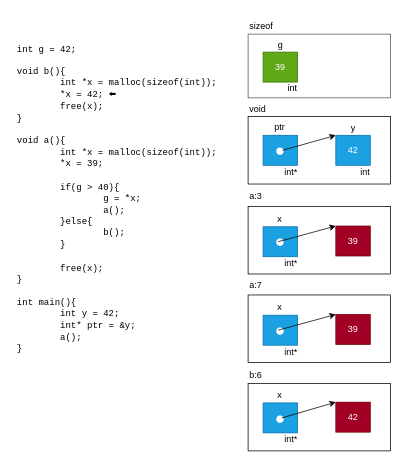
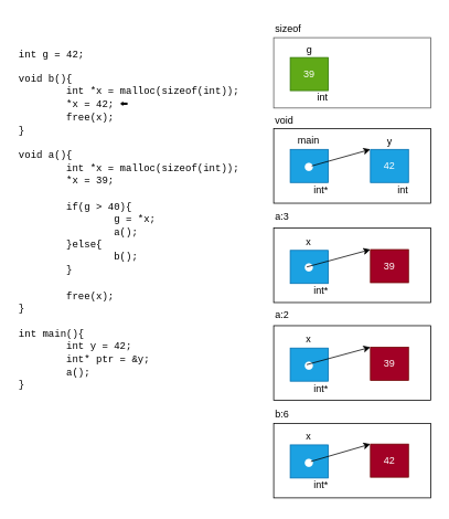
  <mxCell id="0" />
  <mxCell id="1" parent="0" />
  <mxCell id="2" value="" style="rounded=0;whiteSpace=wrap;html=1;strokeColor=light-dark(#000000,#575757);" vertex="1" parent="1"><mxGeometry x="330" y="155" width="190" height="90" as="geometry" /></mxCell>
  <mxCell id="3" value="" style="rounded=0;whiteSpace=wrap;html=1;strokeColor=#575757;" vertex="1" parent="1"><mxGeometry x="330" y="45" width="190" height="85" as="geometry" /></mxCell>
  <mxCell id="4" value="sizeof" style="text;html=1;align=left;verticalAlign=middle;resizable=0;points=[];autosize=1;strokeColor=none;fillColor=none;" vertex="1" parent="1"><mxGeometry x="330" y="20" width="60" height="30" as="geometry" /></mxCell>
  <mxCell id="5" value="void" style="text;html=1;align=left;verticalAlign=middle;resizable=0;points=[];autosize=1;strokeColor=none;fillColor=none;" vertex="1" parent="1"><mxGeometry x="330" y="130" width="50" height="30" as="geometry" /></mxCell>
  <mxCell id="6" value="" style="group" vertex="1" connectable="0" parent="1"><mxGeometry x="350" y="45" width="59" height="88" as="geometry" /></mxCell>
  <mxCell id="7" value="g" style="text;html=1;align=center;verticalAlign=middle;resizable=0;points=[];autosize=1;strokeColor=none;fillColor=none;" vertex="1" parent="6"><mxGeometry x="8" width="30" height="30" as="geometry" /></mxCell>
  <mxCell id="8" value="" style="group" vertex="1" connectable="0" parent="6"><mxGeometry y="24" width="59" height="64" as="geometry" /></mxCell>
  <mxCell id="9" value="39" style="rounded=0;whiteSpace=wrap;html=1;fillColor=#60a917;fontColor=#ffffff;strokeColor=#2D7600;" vertex="1" parent="8"><mxGeometry width="46" height="40" as="geometry" /></mxCell>
  <mxCell id="10" value="int" style="text;html=1;align=center;verticalAlign=middle;resizable=0;points=[];autosize=1;strokeColor=none;fillColor=none;" vertex="1" parent="8"><mxGeometry x="19" y="34" width="40" height="30" as="geometry" /></mxCell>
  <mxCell id="11" value="" style="group" vertex="1" connectable="0" parent="1"><mxGeometry x="350" y="155" width="57" height="89" as="geometry" /></mxCell>
  <mxCell id="12" value="&lt;font style=&quot;font-size: 23px;&quot;&gt;●&lt;/font&gt;" style="rounded=0;whiteSpace=wrap;html=1;fillColor=#1ba1e2;fontColor=#ffffff;strokeColor=#006EAF;" vertex="1" parent="11"><mxGeometry y="25" width="46" height="40" as="geometry" /></mxCell>
- <mxCell id="13" value="ptr" style="text;html=1;align=center;verticalAlign=middle;resizable=0;points=[];autosize=1;strokeColor=none;fillColor=none;" vertex="1" parent="11"><mxGeometry x="2" width="40" height="30" as="geometry" /></mxCell>
+ <mxCell id="13" value="main" style="text;html=1;align=center;verticalAlign=middle;resizable=0;points=[];autosize=1;strokeColor=none;fillColor=none;" vertex="1" parent="11"><mxGeometry x="2" width="40" height="30" as="geometry" /></mxCell>
  <mxCell id="14" value="int*" style="text;html=1;align=center;verticalAlign=middle;resizable=0;points=[];autosize=1;strokeColor=none;fillColor=none;" vertex="1" parent="11"><mxGeometry x="17" y="59" width="40" height="30" as="geometry" /></mxCell>
  <mxCell id="15" value="" style="endArrow=classic;html=1;rounded=0;entryX=0;entryY=0;entryDx=0;entryDy=0;" edge="1" parent="1" target="19"><mxGeometry width="50" height="50" relative="1" as="geometry"><mxPoint x="376" y="200" as="sourcePoint" /><mxPoint x="420" y="170" as="targetPoint" /></mxGeometry></mxCell>
  <mxCell id="16" value="" style="group" vertex="1" connectable="0" parent="1"><mxGeometry x="447" y="156" width="59" height="88" as="geometry" /></mxCell>
  <mxCell id="17" value="y" style="text;html=1;align=center;verticalAlign=middle;resizable=0;points=[];autosize=1;strokeColor=none;fillColor=none;" vertex="1" parent="16"><mxGeometry x="8" width="30" height="30" as="geometry" /></mxCell>
  <mxCell id="18" value="" style="group" vertex="1" connectable="0" parent="16"><mxGeometry y="24" width="59" height="64" as="geometry" /></mxCell>
  <mxCell id="19" value="42" style="rounded=0;whiteSpace=wrap;html=1;fillColor=#1ba1e2;fontColor=#ffffff;strokeColor=#006EAF;" vertex="1" parent="18"><mxGeometry width="46" height="40" as="geometry" /></mxCell>
  <mxCell id="20" value="int" style="text;html=1;align=center;verticalAlign=middle;resizable=0;points=[];autosize=1;strokeColor=none;fillColor=none;" vertex="1" parent="18"><mxGeometry x="19" y="34" width="40" height="30" as="geometry" /></mxCell>
  <mxCell id="21" value="" style="rounded=0;whiteSpace=wrap;html=1;strokeColor=light-dark(#000000,#575757);" vertex="1" parent="1"><mxGeometry x="330" y="275" width="190" height="90" as="geometry" /></mxCell>
  <mxCell id="22" value="a:3" style="text;html=1;align=left;verticalAlign=middle;resizable=0;points=[];autosize=1;strokeColor=none;fillColor=none;" vertex="1" parent="1"><mxGeometry x="330" y="247" width="40" height="30" as="geometry" /></mxCell>
  <mxCell id="23" value="b:6" style="text;html=1;align=left;verticalAlign=middle;resizable=0;points=[];autosize=1;strokeColor=none;fillColor=none;" vertex="1" parent="1"><mxGeometry x="330" y="485" width="40" height="30" as="geometry" /></mxCell>
  <mxCell id="24" value="" style="rounded=0;whiteSpace=wrap;html=1;strokeColor=light-dark(#000000,#575757);" vertex="1" parent="1"><mxGeometry x="330" y="511" width="190" height="90" as="geometry" /></mxCell>
  <mxCell id="25" value="" style="group" vertex="1" connectable="0" parent="1"><mxGeometry x="350" y="277" width="57" height="89" as="geometry" /></mxCell>
  <mxCell id="26" value="&lt;font style=&quot;font-size: 23px;&quot;&gt;●&lt;/font&gt;" style="rounded=0;whiteSpace=wrap;html=1;fillColor=#1ba1e2;fontColor=#ffffff;strokeColor=#006EAF;" vertex="1" parent="25"><mxGeometry y="25" width="46" height="40" as="geometry" /></mxCell>
  <mxCell id="27" value="x" style="text;html=1;align=center;verticalAlign=middle;resizable=0;points=[];autosize=1;strokeColor=none;fillColor=none;" vertex="1" parent="25"><mxGeometry x="7" width="30" height="30" as="geometry" /></mxCell>
  <mxCell id="28" value="int*" style="text;html=1;align=center;verticalAlign=middle;resizable=0;points=[];autosize=1;strokeColor=none;fillColor=none;" vertex="1" parent="25"><mxGeometry x="17" y="59" width="40" height="30" as="geometry" /></mxCell>
  <mxCell id="29" value="" style="group" vertex="1" connectable="0" parent="1"><mxGeometry x="447" y="277" width="64" height="93" as="geometry" /></mxCell>
  <mxCell id="30" value="" style="group" vertex="1" connectable="0" parent="29"><mxGeometry y="24" width="64" height="69" as="geometry" /></mxCell>
  <mxCell id="31" value="39" style="rounded=0;whiteSpace=wrap;html=1;fillColor=#a20025;fontColor=#ffffff;strokeColor=#6F0000;" vertex="1" parent="30"><mxGeometry width="46" height="40" as="geometry" /></mxCell>
  <mxCell id="32" value="" style="endArrow=classic;html=1;rounded=0;entryX=0;entryY=0;entryDx=0;entryDy=0;" edge="1" parent="1" target="31"><mxGeometry width="50" height="50" relative="1" as="geometry"><mxPoint x="370" y="322" as="sourcePoint" /><mxPoint x="442" y="307" as="targetPoint" /></mxGeometry></mxCell>
  <mxCell id="33" value="" style="group" vertex="1" connectable="0" parent="1"><mxGeometry x="350" y="512" width="57" height="89" as="geometry" /></mxCell>
  <mxCell id="34" value="&lt;font style=&quot;font-size: 23px;&quot;&gt;●&lt;/font&gt;" style="rounded=0;whiteSpace=wrap;html=1;fillColor=#1ba1e2;fontColor=#ffffff;strokeColor=#006EAF;" vertex="1" parent="33"><mxGeometry y="25" width="46" height="40" as="geometry" /></mxCell>
  <mxCell id="35" value="x" style="text;html=1;align=center;verticalAlign=middle;resizable=0;points=[];autosize=1;strokeColor=none;fillColor=none;" vertex="1" parent="33"><mxGeometry x="7" width="30" height="30" as="geometry" /></mxCell>
  <mxCell id="36" value="int*" style="text;html=1;align=center;verticalAlign=middle;resizable=0;points=[];autosize=1;strokeColor=none;fillColor=none;" vertex="1" parent="33"><mxGeometry x="17" y="59" width="40" height="30" as="geometry" /></mxCell>
  <mxCell id="37" value="" style="group" vertex="1" connectable="0" parent="1"><mxGeometry x="447" y="512" width="64" height="93" as="geometry" /></mxCell>
  <mxCell id="38" value="" style="group" vertex="1" connectable="0" parent="37"><mxGeometry y="24" width="64" height="69" as="geometry" /></mxCell>
  <mxCell id="39" value="42" style="rounded=0;whiteSpace=wrap;html=1;fillColor=#a20025;fontColor=#ffffff;strokeColor=#6F0000;" vertex="1" parent="38"><mxGeometry width="46" height="40" as="geometry" /></mxCell>
  <mxCell id="40" value="" style="endArrow=classic;html=1;rounded=0;entryX=0;entryY=0;entryDx=0;entryDy=0;" edge="1" parent="1" target="39"><mxGeometry width="50" height="50" relative="1" as="geometry"><mxPoint x="375" y="557" as="sourcePoint" /><mxPoint x="447" y="542" as="targetPoint" /></mxGeometry></mxCell>
  <mxCell id="41" value="&lt;font face=&quot;Courier New&quot;&gt;int g = 42;&lt;/font&gt;&lt;div&gt;&lt;br&gt;&lt;/div&gt;&lt;div&gt;&lt;div&gt;&lt;font face=&quot;Courier New&quot;&gt;void b(){&lt;/font&gt;&lt;/div&gt;&lt;div&gt;&lt;font face=&quot;Courier New&quot;&gt;&lt;span style=&quot;white-space-collapse: preserve;&quot;&gt;&#09;&lt;/span&gt;&lt;span style=&quot;background-color: transparent; color: light-dark(rgb(0, 0, 0), rgb(255, 255, 255));&quot;&gt;int *x = malloc(sizeof(int));&lt;/span&gt;&lt;br&gt;&lt;/font&gt;&lt;/div&gt;&lt;div&gt;&lt;font face=&quot;Courier New&quot;&gt;&lt;span style=&quot;white-space-collapse: preserve;&quot;&gt;&#09;&lt;/span&gt;*x = 42;&amp;nbsp;&lt;/font&gt;&lt;span style=&quot;font-family: &amp;quot;Courier New&amp;quot;; background-color: transparent; color: light-dark(rgb(0, 0, 0), rgb(255, 255, 255));&quot;&gt;⬅️&lt;/span&gt;&lt;/div&gt;&lt;div&gt;&lt;font face=&quot;Courier New&quot;&gt;&lt;span style=&quot;white-space-collapse: preserve;&quot;&gt;&#09;&lt;/span&gt;free(x);&lt;/font&gt;&lt;span style=&quot;font-family: &amp;quot;Courier New&amp;quot;; background-color: transparent; color: light-dark(rgb(0, 0, 0), rgb(255, 255, 255));&quot;&gt;&amp;nbsp;&lt;/span&gt;&lt;/div&gt;&lt;div&gt;&lt;font face=&quot;Courier New&quot;&gt;}&lt;/font&gt;&lt;/div&gt;&lt;/div&gt;&lt;div&gt;&lt;font face=&quot;Courier New&quot;&gt;&lt;br&gt;&lt;/font&gt;&lt;/div&gt;&lt;div&gt;&lt;font face=&quot;Courier New&quot;&gt;void a(){&lt;/font&gt;&lt;/div&gt;&lt;div&gt;&lt;font face=&quot;Courier New&quot;&gt;&lt;span style=&quot;white-space: pre;&quot;&gt;&#09;&lt;/span&gt;int *x&lt;/font&gt;&lt;span style=&quot;font-family: &amp;quot;Courier New&amp;quot;; background-color: transparent; color: light-dark(rgb(0, 0, 0), rgb(255, 255, 255));&quot;&gt;&amp;nbsp;= malloc(sizeof(int));&lt;/span&gt;&lt;/div&gt;&lt;div&gt;&lt;font face=&quot;Courier New&quot;&gt;&lt;span style=&quot;white-space: pre;&quot;&gt;&#09;&lt;/span&gt;*x = 39;&lt;/font&gt;&lt;/div&gt;&lt;div&gt;&lt;font face=&quot;Courier New&quot;&gt;&lt;br&gt;&lt;/font&gt;&lt;/div&gt;&lt;div&gt;&lt;font face=&quot;Courier New&quot;&gt;&lt;span style=&quot;white-space: pre;&quot;&gt;&#09;&lt;/span&gt;if(g &amp;gt; 40){&lt;br&gt;&lt;/font&gt;&lt;/div&gt;&lt;div&gt;&lt;div&gt;&lt;font face=&quot;Courier New&quot;&gt;&lt;span style=&quot;white-space-collapse: preserve;&quot;&gt;&#09;&lt;/span&gt;&lt;span style=&quot;white-space-collapse: preserve;&quot;&gt;&#09;&lt;/span&gt;g = *x;&lt;/font&gt;&lt;/div&gt;&lt;/div&gt;&lt;div&gt;&lt;font face=&quot;Courier New&quot;&gt;&lt;span style=&quot;white-space: pre;&quot;&gt;&#09;&lt;/span&gt;&lt;span style=&quot;white-space: pre;&quot;&gt;&#09;&lt;/span&gt;a();&lt;br&gt;&lt;/font&gt;&lt;/div&gt;&lt;div&gt;&lt;span style=&quot;font-family: &amp;quot;Courier New&amp;quot;; background-color: transparent; color: light-dark(rgb(0, 0, 0), rgb(255, 255, 255)); white-space-collapse: preserve;&quot;&gt;&#09;&lt;/span&gt;&lt;span style=&quot;font-family: &amp;quot;Courier New&amp;quot;; background-color: transparent; color: light-dark(rgb(0, 0, 0), rgb(255, 255, 255));&quot;&gt;}else{&lt;/span&gt;&lt;br&gt;&lt;/div&gt;&lt;div&gt;&lt;font face=&quot;Courier New&quot;&gt;&lt;span style=&quot;white-space: pre;&quot;&gt;&#09;&lt;span style=&quot;white-space: pre;&quot;&gt;&#09;&lt;/span&gt;b();&lt;/span&gt;&lt;br&gt;&lt;/font&gt;&lt;/div&gt;&lt;div&gt;&lt;font face=&quot;Courier New&quot;&gt;&lt;span style=&quot;white-space: pre;&quot;&gt;&#09;&lt;/span&gt;}&lt;br&gt;&lt;/font&gt;&lt;/div&gt;&lt;div&gt;&lt;font face=&quot;Courier New&quot;&gt;&lt;br&gt;&lt;/font&gt;&lt;/div&gt;&lt;div&gt;&lt;font face=&quot;Courier New&quot;&gt;&lt;span style=&quot;white-space: pre;&quot;&gt;&#09;&lt;/span&gt;free(x);&lt;br&gt;&lt;/font&gt;&lt;/div&gt;&lt;div&gt;&lt;font face=&quot;Courier New&quot;&gt;}&lt;/font&gt;&lt;/div&gt;&lt;div&gt;&lt;font face=&quot;Courier New&quot;&gt;&lt;br&gt;&lt;/font&gt;&lt;/div&gt;&lt;div&gt;&lt;font face=&quot;Courier New&quot;&gt;int main(){&lt;/font&gt;&lt;/div&gt;&lt;div&gt;&lt;font face=&quot;Courier New&quot;&gt;&lt;span style=&quot;white-space: pre;&quot;&gt;&#09;&lt;/span&gt;int y = 42;&lt;br&gt;&lt;/font&gt;&lt;/div&gt;&lt;div&gt;&lt;font face=&quot;Courier New&quot;&gt;&lt;span style=&quot;white-space: pre;&quot;&gt;&#09;&lt;/span&gt;int* ptr = &amp;amp;y;&lt;br&gt;&lt;/font&gt;&lt;/div&gt;&lt;div&gt;&lt;font face=&quot;Courier New&quot;&gt;&lt;span style=&quot;white-space: pre;&quot;&gt;&#09;&lt;/span&gt;a();&lt;br&gt;&lt;/font&gt;&lt;/div&gt;&lt;div&gt;&lt;font face=&quot;Courier New&quot;&gt;}&lt;/font&gt;&lt;/div&gt;" style="text;html=1;align=left;verticalAlign=middle;resizable=0;points=[];autosize=1;strokeColor=none;fillColor=none;" vertex="1" parent="1"><mxGeometry x="20" y="45" width="290" height="440" as="geometry" /></mxCell>
  <mxCell id="42" value="" style="rounded=0;whiteSpace=wrap;html=1;strokeColor=light-dark(#000000,#575757);" vertex="1" parent="1"><mxGeometry x="330" y="393" width="190" height="90" as="geometry" /></mxCell>
- <mxCell id="43" value="a:7" style="text;html=1;align=left;verticalAlign=middle;resizable=0;points=[];autosize=1;strokeColor=none;fillColor=none;" vertex="1" parent="1"><mxGeometry x="330" y="365" width="40" height="30" as="geometry" /></mxCell>
+ <mxCell id="43" value="a:2" style="text;html=1;align=left;verticalAlign=middle;resizable=0;points=[];autosize=1;strokeColor=none;fillColor=none;" vertex="1" parent="1"><mxGeometry x="330" y="365" width="40" height="30" as="geometry" /></mxCell>
  <mxCell id="44" value="" style="group" vertex="1" connectable="0" parent="1"><mxGeometry x="350" y="395" width="57" height="89" as="geometry" /></mxCell>
  <mxCell id="45" value="&lt;font style=&quot;font-size: 23px;&quot;&gt;●&lt;/font&gt;" style="rounded=0;whiteSpace=wrap;html=1;fillColor=#1ba1e2;fontColor=#ffffff;strokeColor=#006EAF;" vertex="1" parent="44"><mxGeometry y="25" width="46" height="40" as="geometry" /></mxCell>
  <mxCell id="46" value="x" style="text;html=1;align=center;verticalAlign=middle;resizable=0;points=[];autosize=1;strokeColor=none;fillColor=none;" vertex="1" parent="44"><mxGeometry x="7" width="30" height="30" as="geometry" /></mxCell>
  <mxCell id="47" value="int*" style="text;html=1;align=center;verticalAlign=middle;resizable=0;points=[];autosize=1;strokeColor=none;fillColor=none;" vertex="1" parent="44"><mxGeometry x="17" y="59" width="40" height="30" as="geometry" /></mxCell>
  <mxCell id="48" value="" style="group" vertex="1" connectable="0" parent="1"><mxGeometry x="447" y="395" width="64" height="93" as="geometry" /></mxCell>
  <mxCell id="49" value="" style="group" vertex="1" connectable="0" parent="48"><mxGeometry y="24" width="64" height="69" as="geometry" /></mxCell>
  <mxCell id="50" value="39" style="rounded=0;whiteSpace=wrap;html=1;fillColor=#a20025;fontColor=#ffffff;strokeColor=#6F0000;" vertex="1" parent="49"><mxGeometry width="46" height="40" as="geometry" /></mxCell>
  <mxCell id="51" value="" style="endArrow=classic;html=1;rounded=0;entryX=0;entryY=0;entryDx=0;entryDy=0;" edge="1" parent="1" target="50"><mxGeometry width="50" height="50" relative="1" as="geometry"><mxPoint x="370" y="440" as="sourcePoint" /><mxPoint x="442" y="425" as="targetPoint" /></mxGeometry></mxCell>
